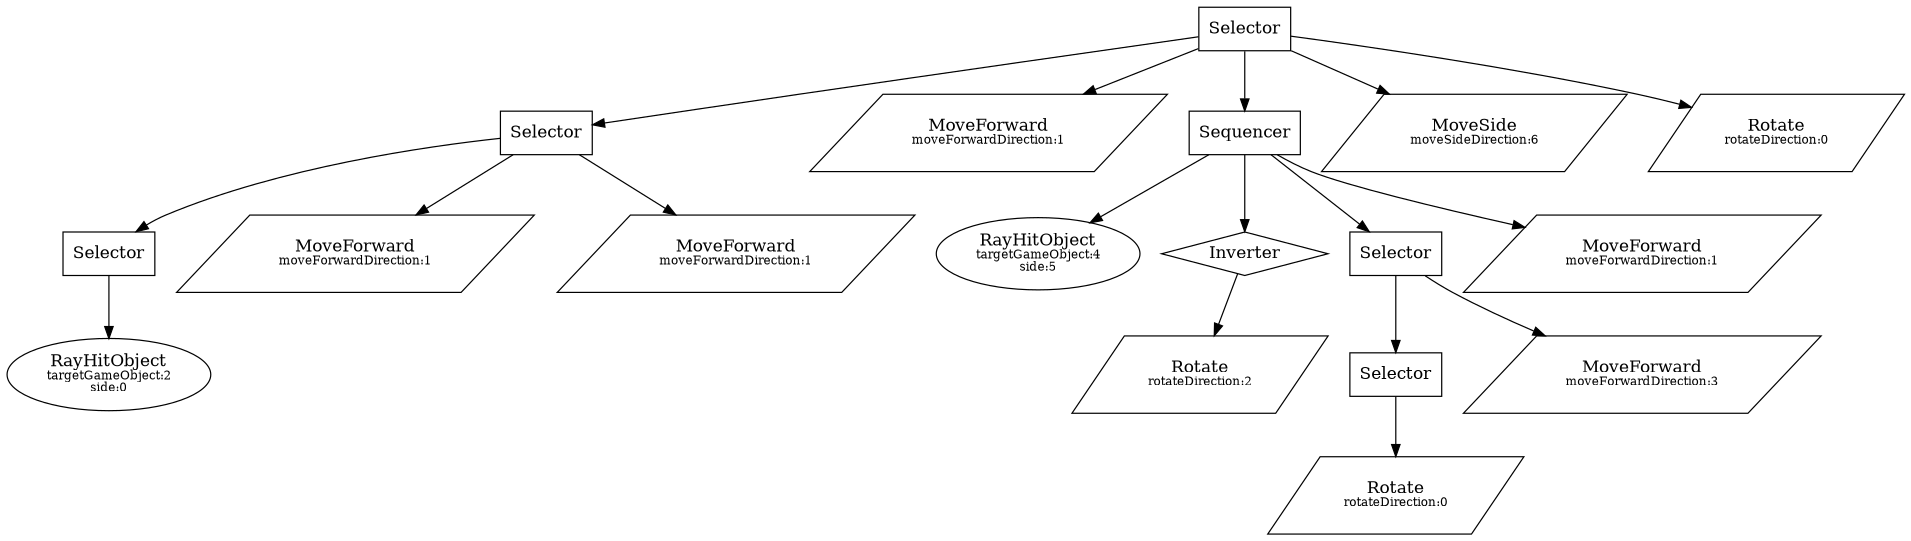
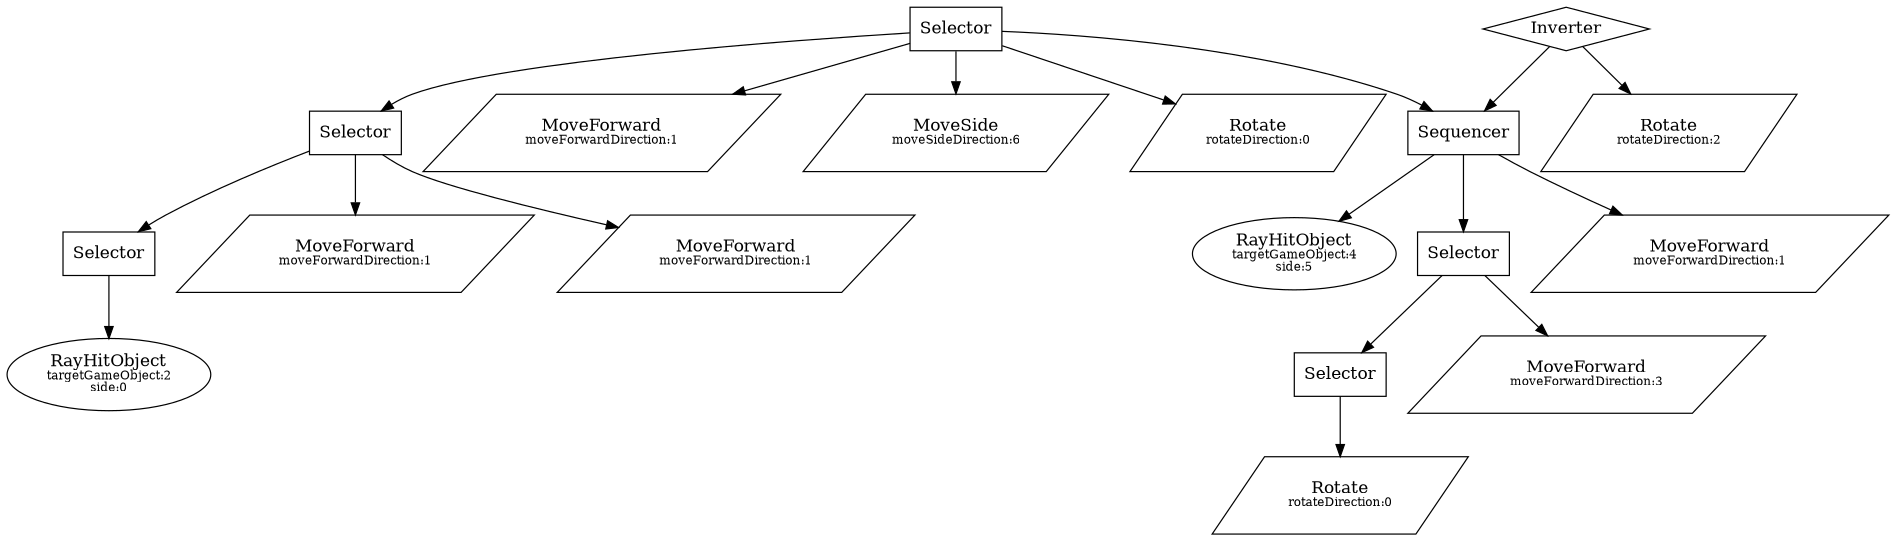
  digraph {
    node [shape=parallelogram]
    n1 [label=Selector shape=polygon]
    n2 [label=Selector shape=polygon]
    n3 [label=<MoveForward<BR /><FONT POINT-SIZE="10">moveForwardDirection:1<BR /></FONT>>]
    n4 [label=Sequencer shape=polygon]
    n5 [label=<MoveSide<BR /><FONT POINT-SIZE="10">moveSideDirection:6<BR /></FONT>>]
    n6 [label=<Rotate<BR /><FONT POINT-SIZE="10">rotateDirection:0<BR /></FONT>>]
    n7 [label=Selector shape=polygon]
    n8 [label=<MoveForward<BR /><FONT POINT-SIZE="10">moveForwardDirection:1<BR /></FONT>>]
    n9 [label=<MoveForward<BR /><FONT POINT-SIZE="10">moveForwardDirection:1<BR /></FONT>>]
    n10 [label=<RayHitObject<BR /><FONT POINT-SIZE="10">targetGameObject:4<BR />side:5<BR /></FONT>> shape=ellipse]
    n11 [label=Inverter shape=diamond]
    n12 [label=Selector shape=polygon]
    n13 [label=<MoveForward<BR /><FONT POINT-SIZE="10">moveForwardDirection:1<BR /></FONT>>]
    n14 [label=<RayHitObject<BR /><FONT POINT-SIZE="10">targetGameObject:2<BR />side:0<BR /></FONT>> shape=ellipse]
    n15 [label=<Rotate<BR /><FONT POINT-SIZE="10">rotateDirection:2<BR /></FONT>>]
    n16 [label=Selector shape=polygon]
    n17 [label=<MoveForward<BR /><FONT POINT-SIZE="10">moveForwardDirection:3<BR /></FONT>>]
    n18 [label=<Rotate<BR /><FONT POINT-SIZE="10">rotateDirection:0<BR /></FONT>>]
    n1 -> n2
    n1 -> n3
    n1 -> n4
    n1 -> n5
    n1 -> n6
    n2 -> n7
    n2 -> n8
    n2 -> n9
    n4 -> n10
-   n4 -> n11
+   n11 -> n4
    n4 -> n12
    n4 -> n13
    n7 -> n14
    n11 -> n15
    n12 -> n16
    n12 -> n17
    n16 -> n18
  }
